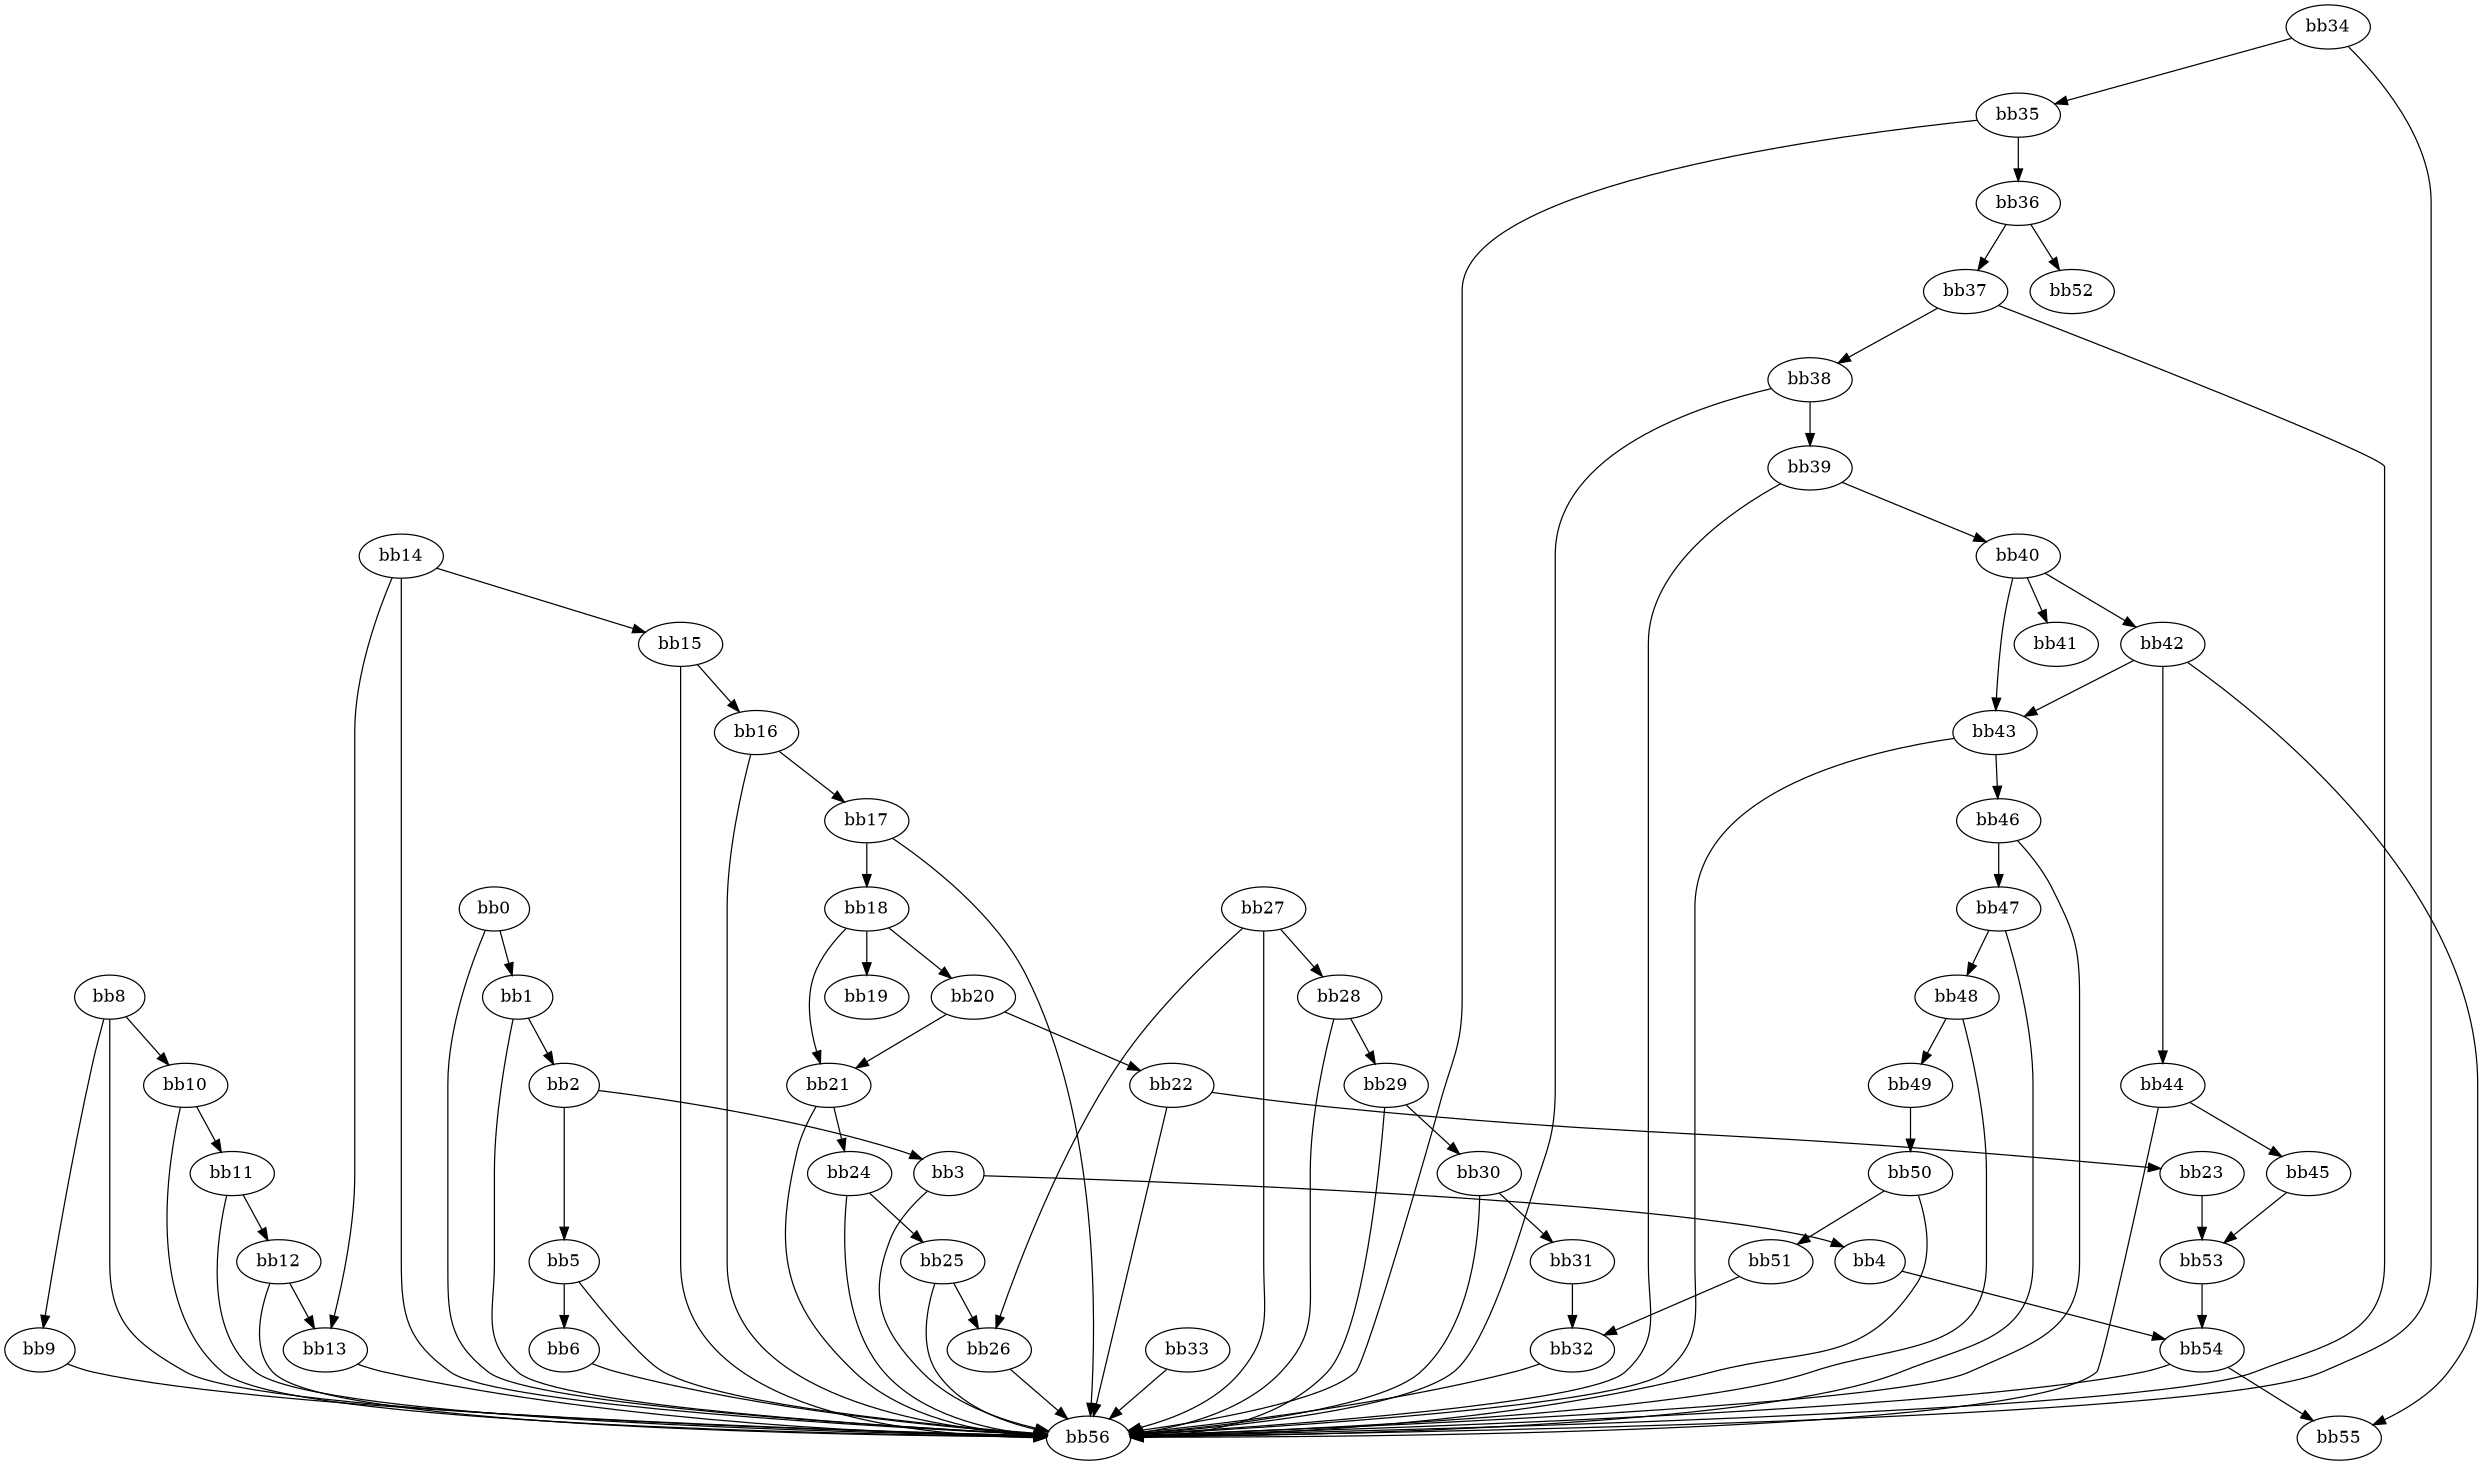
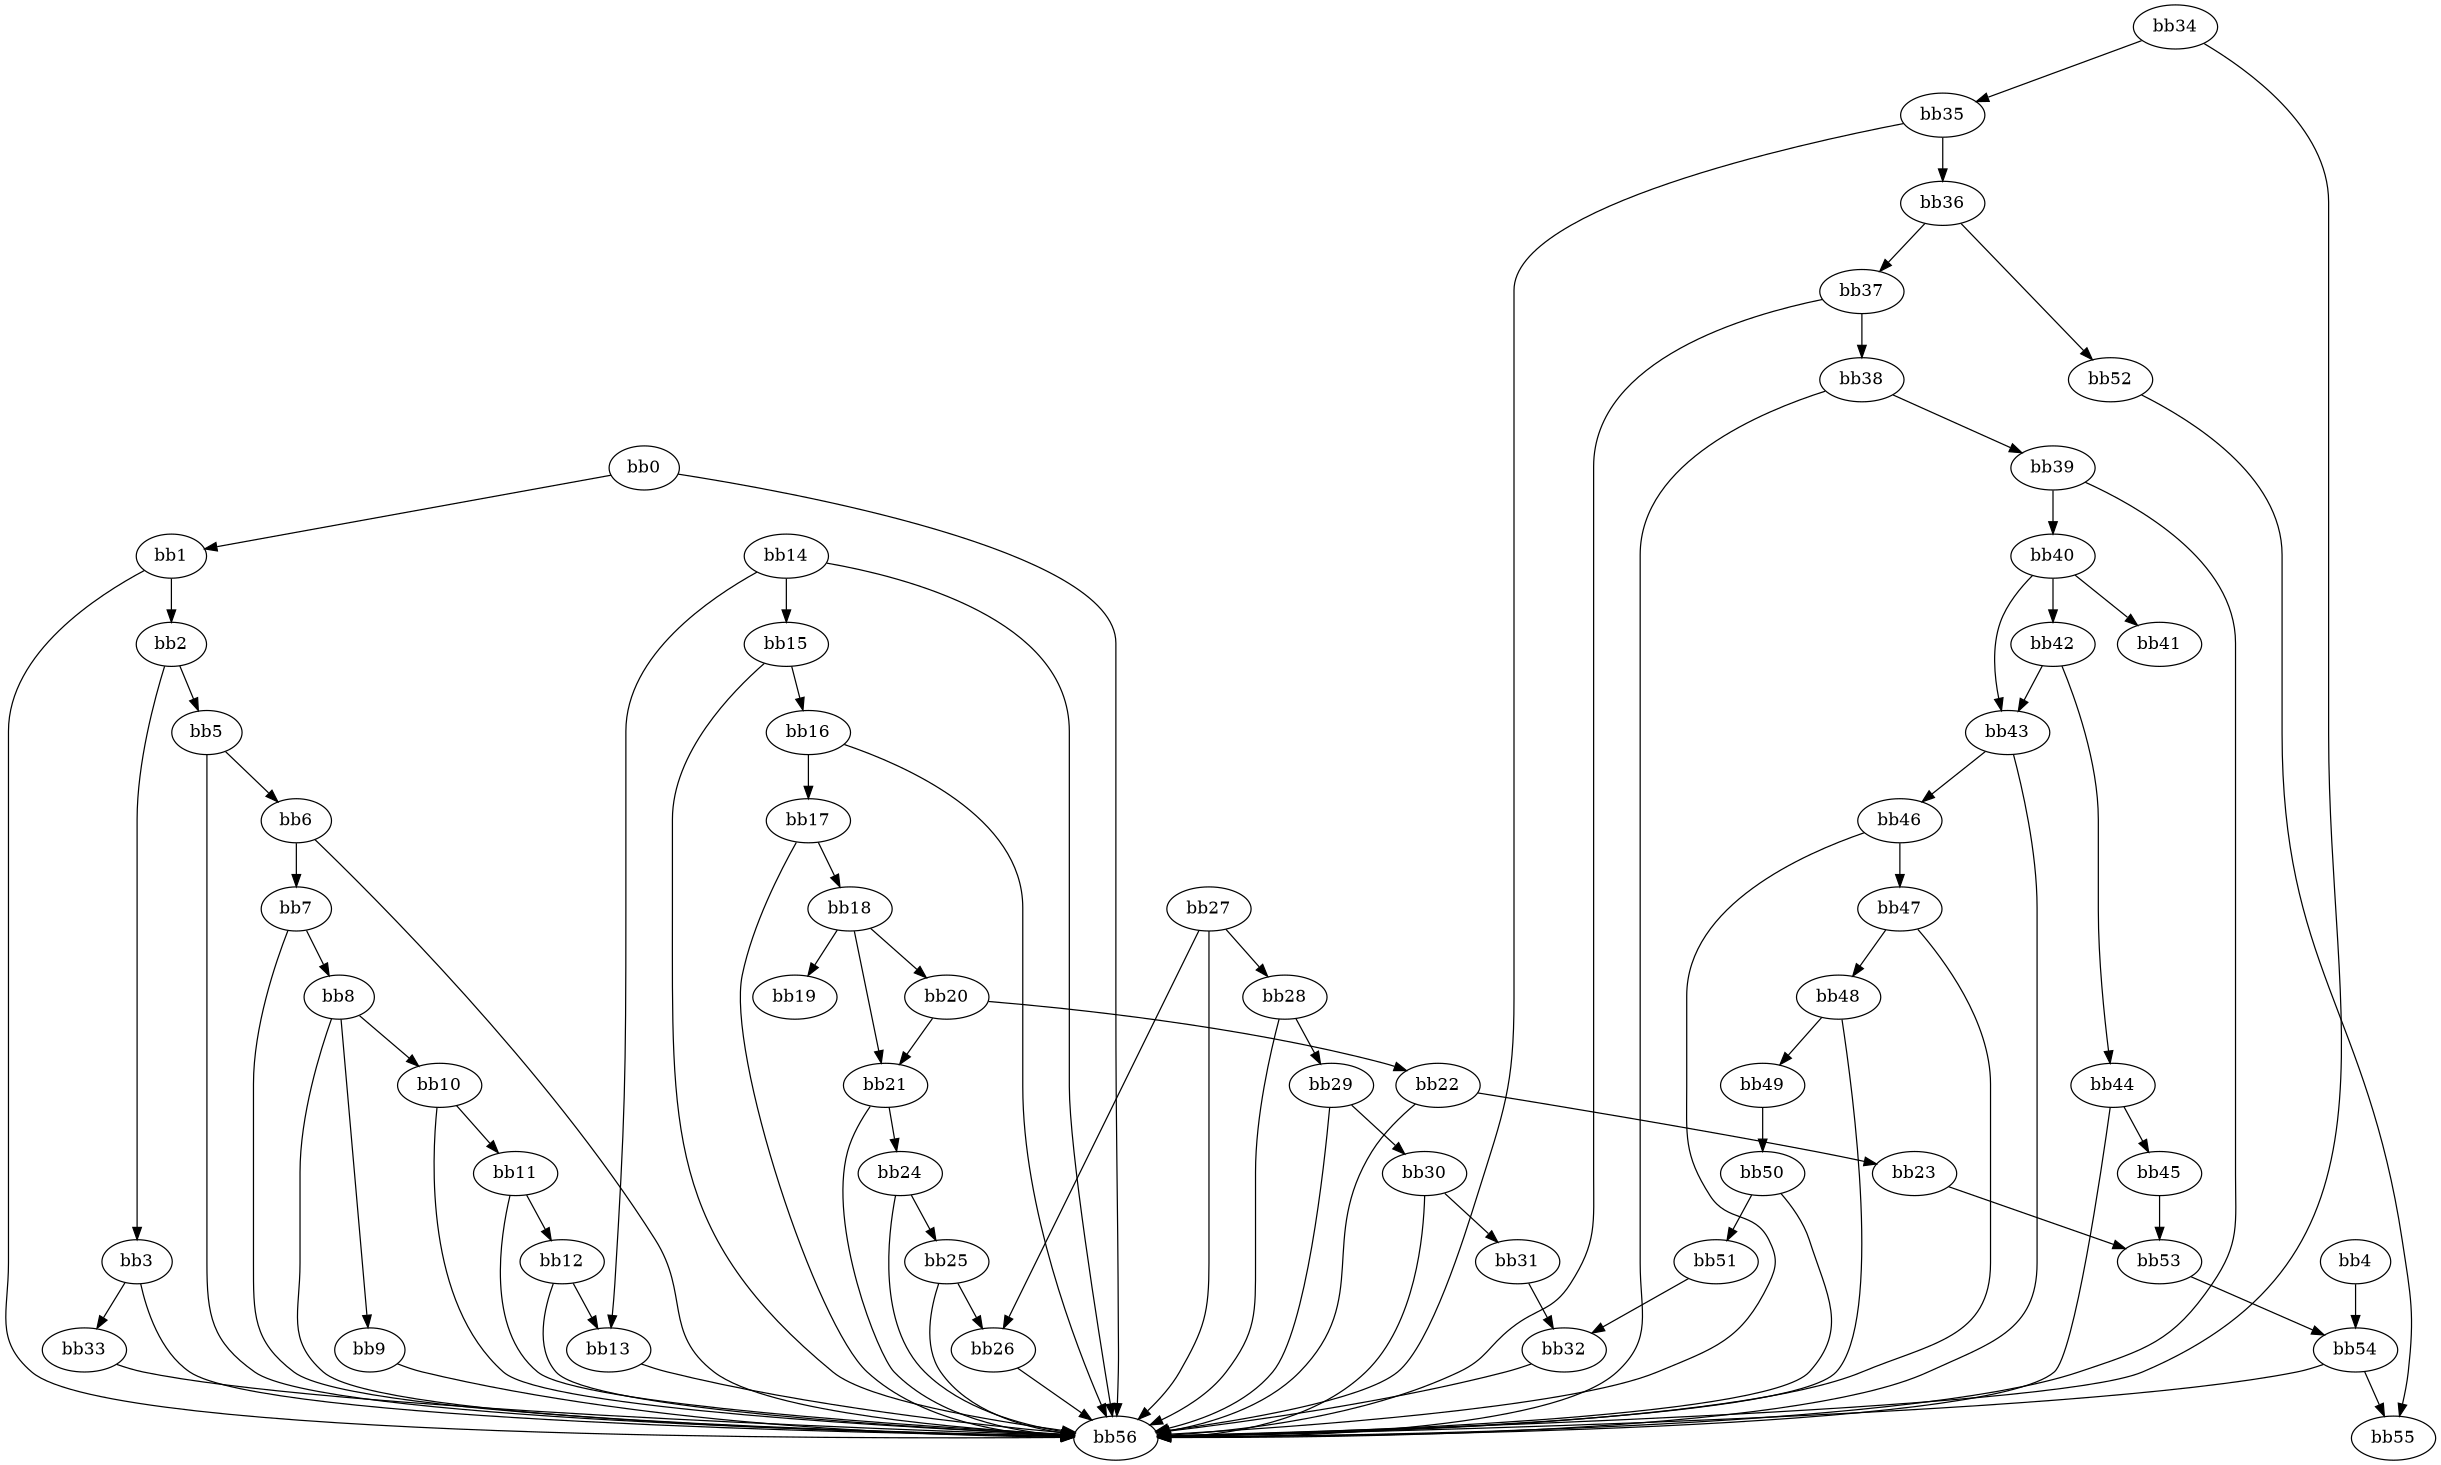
  digraph {
    n1 [label="bb0\l"]
    n2 [label="bb1\l"]
    n3 [label="bb56\l"]
    n4 [label="bb2\l"]
    n5 [label="bb3\l"]
    n6 [label="bb5\l"]
    n7 [label="bb4\l"]
    n8 [label="bb6\l"]
    n9 [label="bb54\l"]
    n10 [label="bb55\l"]
+   n11 [label="bb7\l"]
    n12 [label="bb8\l"]
    n13 [label="bb9\l"]
    n14 [label="bb10\l"]
    n15 [label="bb11\l"]
    n16 [label="bb12\l"]
    n17 [label="bb13\l"]
    n18 [label="bb14\l"]
    n19 [label="bb15\l"]
    n20 [label="bb16\l"]
    n21 [label="bb17\l"]
    n22 [label="bb18\l"]
    n23 [label="bb19\l"]
    n24 [label="bb20\l"]
    n25 [label="bb21\l"]
    n26 [label="bb22\l"]
    n27 [label="bb24\l"]
    n28 [label="bb23\l"]
    n29 [label="bb25\l"]
    n30 [label="bb53\l"]
    n31 [label="bb26\l"]
    n32 [label="bb27\l"]
    n33 [label="bb28\l"]
    n34 [label="bb29\l"]
    n35 [label="bb30\l"]
    n36 [label="bb31\l"]
    n37 [label="bb32\l"]
    n38 [label="bb33\l"]
    n39 [label="bb34\l"]
    n40 [label="bb35\l"]
    n41 [label="bb36\l"]
    n42 [label="bb37\l"]
    n43 [label="bb52\l"]
    n44 [label="bb38\l"]
    n45 [label="bb39\l"]
    n46 [label="bb40\l"]
    n47 [label="bb41\l"]
    n48 [label="bb42\l"]
    n49 [label="bb43\l"]
    n50 [label="bb44\l"]
    n51 [label="bb46\l"]
    n52 [label="bb45\l"]
    n53 [label="bb47\l"]
    n54 [label="bb48\l"]
    n55 [label="bb49\l"]
    n56 [label="bb50\l"]
    n57 [label="bb51\l"]
    n1 -> n2
    n1 -> n3
    n2 -> n3
    n2 -> n4
    n4 -> n5
    n4 -> n6
    n5 -> n3
-   n5 -> n7
+   n5 -> n38
    n6 -> n3
    n6 -> n8
    n7 -> n9
    n8 -> n3
+   n8 -> n11
    n9 -> n3
    n9 -> n10
+   n11 -> n3
+   n11 -> n12
    n12 -> n3
    n12 -> n13
    n12 -> n14
    n13 -> n3
    n14 -> n3
    n14 -> n15
    n15 -> n3
    n15 -> n16
    n16 -> n3
    n16 -> n17
    n17 -> n3
    n18 -> n3
    n18 -> n17
    n18 -> n19
    n19 -> n3
    n19 -> n20
    n20 -> n3
    n20 -> n21
    n21 -> n3
    n21 -> n22
    n22 -> n23
    n22 -> n24
    n22 -> n25
    n24 -> n25
    n24 -> n26
    n25 -> n3
    n25 -> n27
    n26 -> n3
    n26 -> n28
    n27 -> n3
    n27 -> n29
    n28 -> n30
    n29 -> n3
    n29 -> n31
    n30 -> n9
    n31 -> n3
    n32 -> n3
    n32 -> n31
    n32 -> n33
    n33 -> n3
    n33 -> n34
    n34 -> n3
    n34 -> n35
    n35 -> n3
    n35 -> n36
    n36 -> n37
    n37 -> n3
    n38 -> n3
    n39 -> n3
    n39 -> n40
    n40 -> n3
    n40 -> n41
    n41 -> n42
    n41 -> n43
    n42 -> n3
    n42 -> n44
-   n48 -> n10
+   n43 -> n10
    n44 -> n3
    n44 -> n45
    n45 -> n3
    n45 -> n46
    n46 -> n47
    n46 -> n48
    n46 -> n49
    n48 -> n49
    n48 -> n50
    n49 -> n3
    n49 -> n51
    n50 -> n3
    n50 -> n52
    n51 -> n3
    n51 -> n53
    n52 -> n30
    n53 -> n3
    n53 -> n54
    n54 -> n3
    n54 -> n55
    n55 -> n56
    n56 -> n3
    n56 -> n57
    n57 -> n37
  }
